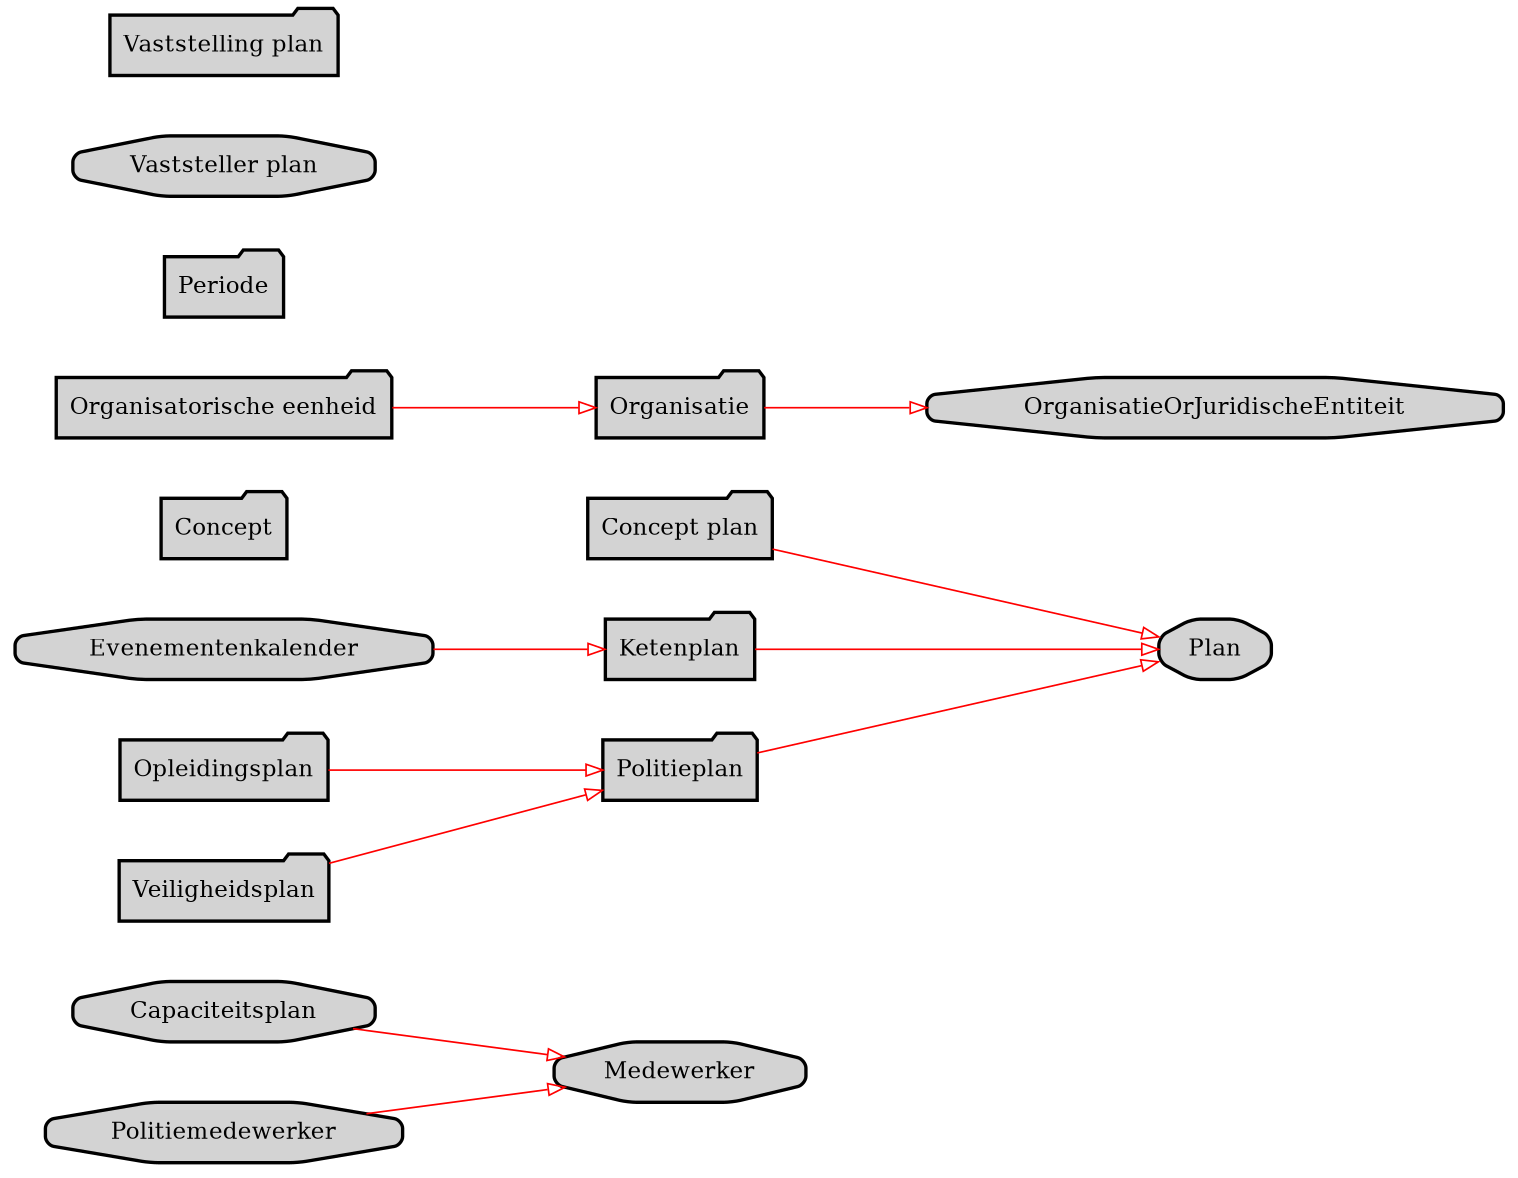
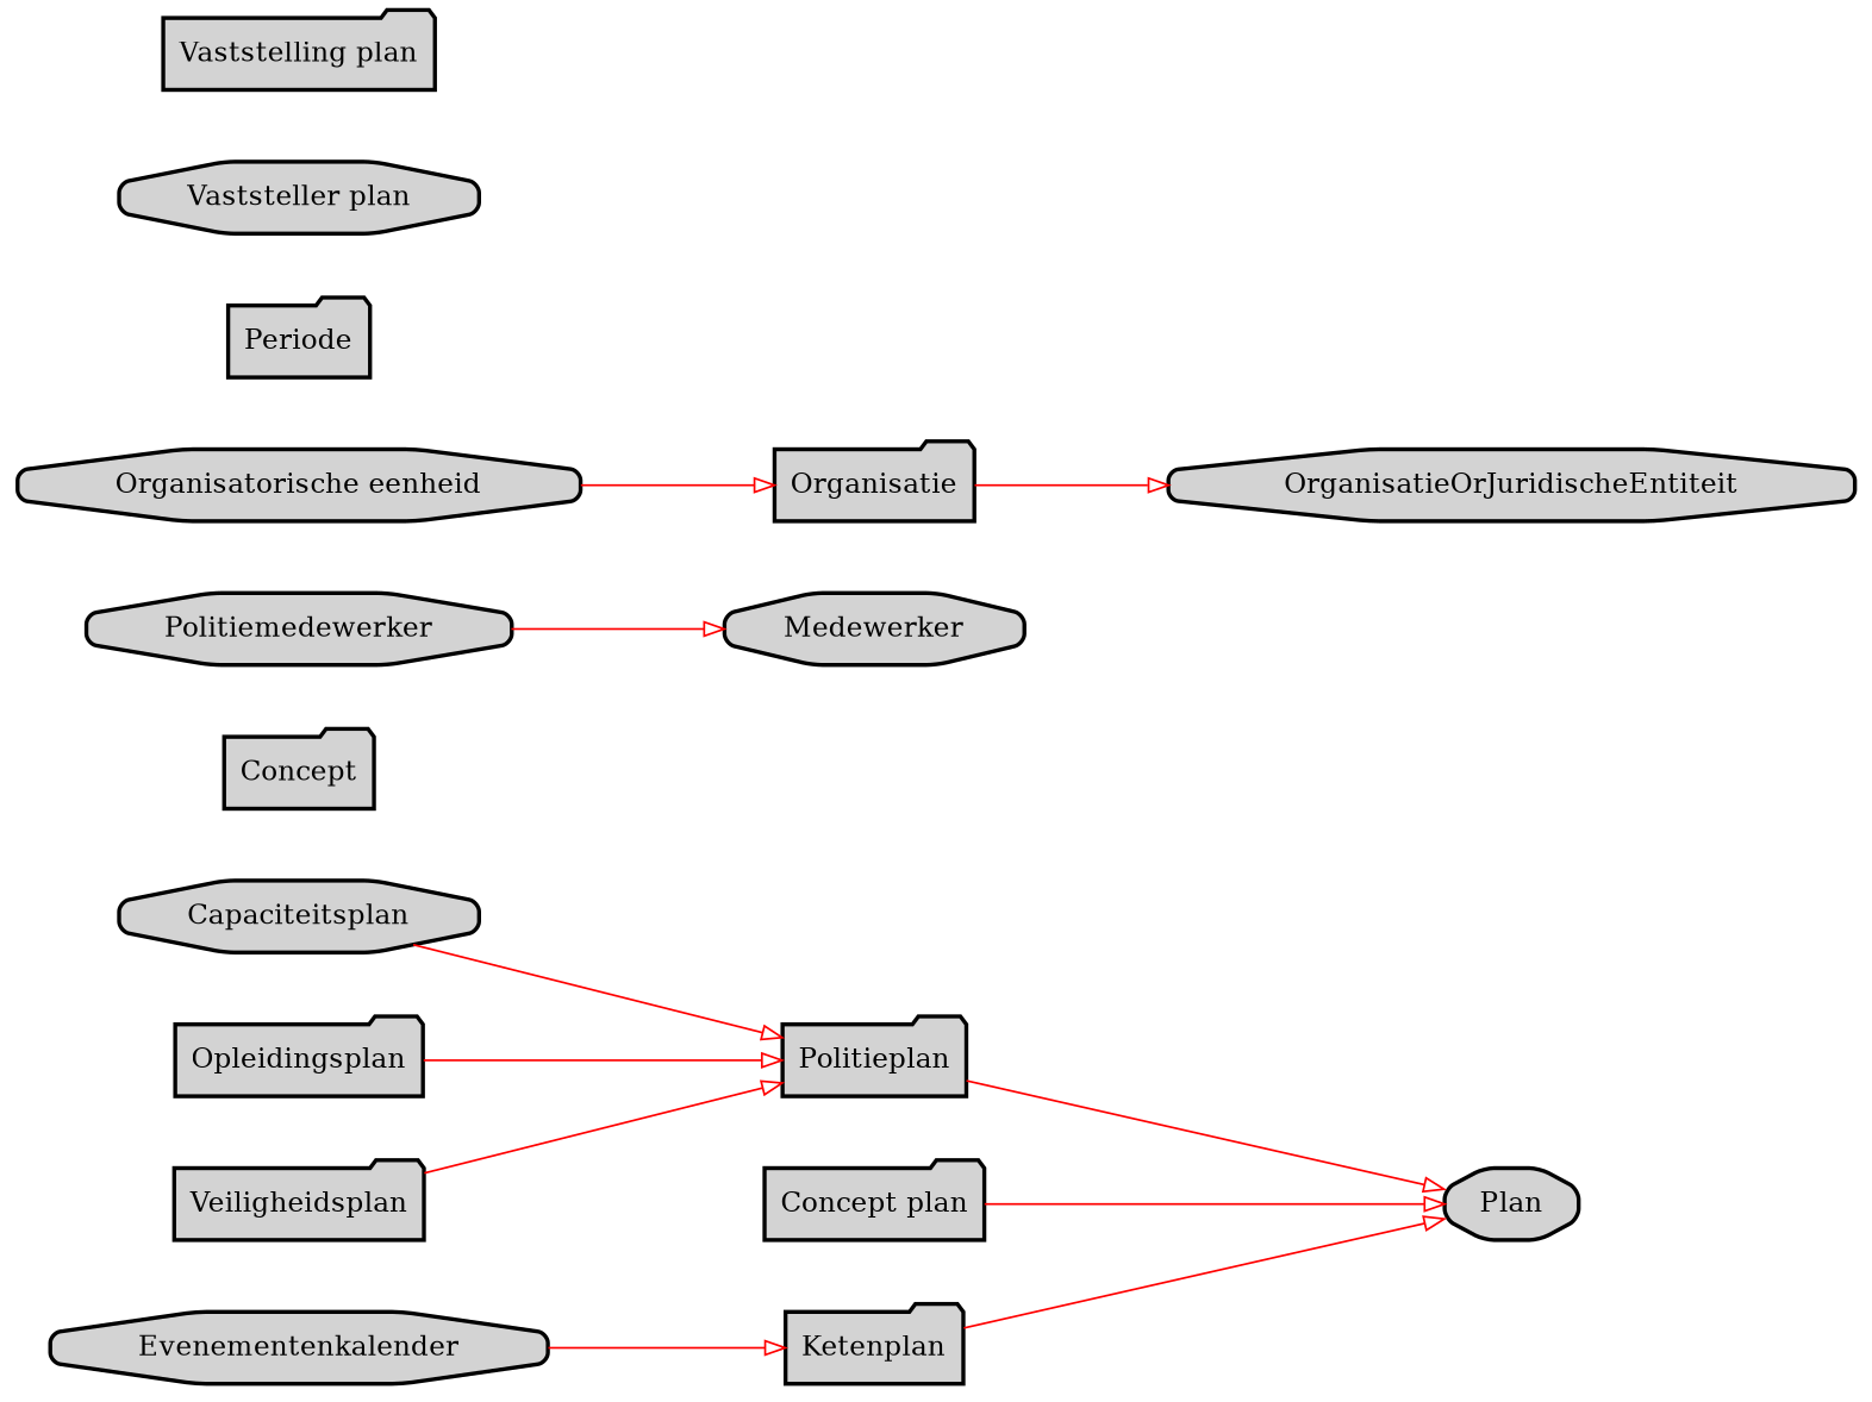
  digraph {
    bgcolor=white
    nodesep=0.5
    rank=same
    rankdir=LR
    ranksep=1
    remincross=true
    node [bgcolor=lightgray shape=folder style="rounded,filled,bold"]
    edge [arrowhead=onormal color=red]
    n1 [label=Capaciteitsplan shape=octagon]
    n2 [label=Politieplan]
    n3 [label=Plan shape=octagon]
    n4 [label=Concept]
    n5 [label="Concept plan"]
    n6 [label=Evenementenkalender shape=octagon]
    n7 [label=Ketenplan]
    n8 [label=Medewerker shape=octagon]
    n9 [label=Opleidingsplan]
    n10 [label=Organisatie]
    n11 [label=OrganisatieOrJuridischeEntiteit shape=octagon]
-   n12 [label="Organisatorische eenheid"]
+   n12 [label="Organisatorische eenheid" shape=octagon]
    n13 [label=Periode]
    n14 [label=Politiemedewerker shape=octagon]
    n15 [label="Vaststeller plan" shape=octagon]
    n16 [label="Vaststelling plan"]
    n17 [label=Veiligheidsplan]
-   n1 -> n8
+   n1 -> n2
    n2 -> n3
    n5 -> n3
    n6 -> n7
    n7 -> n3
    n9 -> n2
    n10 -> n11
    n12 -> n10
    n14 -> n8
    n17 -> n2
  }
